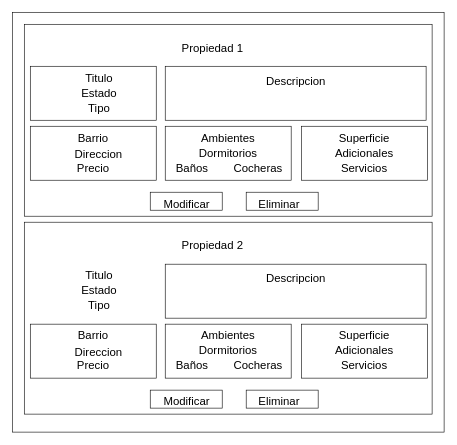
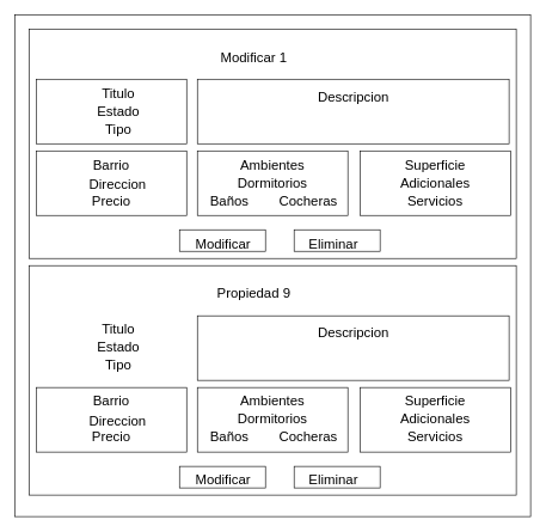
  <mxCell id="0" />
  <mxCell id="1" parent="0" />
  <mxCell id="2" value="" style="rounded=0;whiteSpace=wrap;html=1;" vertex="1" parent="1"><mxGeometry x="20" y="20" width="720" height="700" as="geometry" /></mxCell>
  <mxCell id="3" value="" style="rounded=0;whiteSpace=wrap;html=1;" vertex="1" parent="1"><mxGeometry x="40" y="40" width="680" height="320" as="geometry" /></mxCell>
- <mxCell id="4" value="Propiedad 1" style="text;html=1;strokeColor=none;fillColor=none;align=center;verticalAlign=middle;whiteSpace=wrap;rounded=0;fontSize=19;" vertex="1" parent="1"><mxGeometry x="291" y="60" width="126" height="40" as="geometry" /></mxCell>
+ <mxCell id="4" value="Modificar 1" style="text;html=1;strokeColor=none;fillColor=none;align=center;verticalAlign=middle;whiteSpace=wrap;rounded=0;fontSize=19;" vertex="1" parent="1"><mxGeometry x="291" y="60" width="126" height="40" as="geometry" /></mxCell>
  <mxCell id="5" value="" style="rounded=0;whiteSpace=wrap;html=1;fontSize=19;" vertex="1" parent="1"><mxGeometry x="50" y="110" width="210" height="90" as="geometry" /></mxCell>
  <mxCell id="6" value="" style="rounded=0;whiteSpace=wrap;html=1;fontSize=19;" vertex="1" parent="1"><mxGeometry x="50" y="210" width="210" height="90" as="geometry" /></mxCell>
  <mxCell id="7" value="" style="rounded=0;whiteSpace=wrap;html=1;fontSize=19;" vertex="1" parent="1"><mxGeometry x="275" y="210" width="210" height="90" as="geometry" /></mxCell>
  <mxCell id="8" value="" style="rounded=0;whiteSpace=wrap;html=1;fontSize=19;" vertex="1" parent="1"><mxGeometry x="502" y="210" width="210" height="90" as="geometry" /></mxCell>
  <mxCell id="9" value="Titulo" style="text;html=1;strokeColor=none;fillColor=none;align=center;verticalAlign=middle;whiteSpace=wrap;rounded=0;fontSize=19;" vertex="1" parent="1"><mxGeometry x="130" y="120" width="70" height="20" as="geometry" /></mxCell>
  <mxCell id="10" value="Estado" style="text;html=1;strokeColor=none;fillColor=none;align=center;verticalAlign=middle;whiteSpace=wrap;rounded=0;fontSize=19;" vertex="1" parent="1"><mxGeometry x="130" y="145" width="70" height="20" as="geometry" /></mxCell>
  <mxCell id="11" value="Tipo" style="text;html=1;strokeColor=none;fillColor=none;align=center;verticalAlign=middle;whiteSpace=wrap;rounded=0;fontSize=19;" vertex="1" parent="1"><mxGeometry x="130" y="170" width="70" height="20" as="geometry" /></mxCell>
  <mxCell id="12" value="Barrio" style="text;html=1;strokeColor=none;fillColor=none;align=center;verticalAlign=middle;whiteSpace=wrap;rounded=0;fontSize=19;" vertex="1" parent="1"><mxGeometry x="120" y="220" width="70" height="20" as="geometry" /></mxCell>
  <mxCell id="13" value="Direccion" style="text;html=1;strokeColor=none;fillColor=none;align=center;verticalAlign=middle;whiteSpace=wrap;rounded=0;fontSize=19;" vertex="1" parent="1"><mxGeometry x="120" y="245" width="87.5" height="25" as="geometry" /></mxCell>
  <mxCell id="14" value="Ambientes" style="text;html=1;strokeColor=none;fillColor=none;align=center;verticalAlign=middle;whiteSpace=wrap;rounded=0;fontSize=19;" vertex="1" parent="1"><mxGeometry x="345" y="220" width="70" height="20" as="geometry" /></mxCell>
  <mxCell id="15" value="Dormitorios" style="text;html=1;strokeColor=none;fillColor=none;align=center;verticalAlign=middle;whiteSpace=wrap;rounded=0;fontSize=19;" vertex="1" parent="1"><mxGeometry x="345" y="245" width="70" height="20" as="geometry" /></mxCell>
  <mxCell id="16" value="&lt;div&gt;Precio&lt;/div&gt;" style="text;html=1;strokeColor=none;fillColor=none;align=center;verticalAlign=middle;whiteSpace=wrap;rounded=0;fontSize=19;" vertex="1" parent="1"><mxGeometry x="120" y="270" width="70" height="20" as="geometry" /></mxCell>
  <mxCell id="17" value="Baños" style="text;html=1;strokeColor=none;fillColor=none;align=center;verticalAlign=middle;whiteSpace=wrap;rounded=0;fontSize=19;" vertex="1" parent="1"><mxGeometry x="285" y="270" width="70" height="20" as="geometry" /></mxCell>
  <mxCell id="18" value="&lt;div&gt;Cocheras&lt;/div&gt;" style="text;html=1;strokeColor=none;fillColor=none;align=center;verticalAlign=middle;whiteSpace=wrap;rounded=0;fontSize=19;" vertex="1" parent="1"><mxGeometry x="395" y="270" width="70" height="20" as="geometry" /></mxCell>
  <mxCell id="19" value="Superficie" style="text;html=1;strokeColor=none;fillColor=none;align=center;verticalAlign=middle;whiteSpace=wrap;rounded=0;fontSize=19;" vertex="1" parent="1"><mxGeometry x="572" y="220" width="70" height="20" as="geometry" /></mxCell>
  <mxCell id="20" value="&lt;div&gt;Adicionales&lt;/div&gt;" style="text;html=1;strokeColor=none;fillColor=none;align=center;verticalAlign=middle;whiteSpace=wrap;rounded=0;fontSize=19;" vertex="1" parent="1"><mxGeometry x="572" y="245" width="70" height="20" as="geometry" /></mxCell>
  <mxCell id="21" value="Servicios" style="text;html=1;strokeColor=none;fillColor=none;align=center;verticalAlign=middle;whiteSpace=wrap;rounded=0;fontSize=19;" vertex="1" parent="1"><mxGeometry x="572" y="270" width="70" height="20" as="geometry" /></mxCell>
  <mxCell id="22" value="" style="rounded=0;whiteSpace=wrap;html=1;fontSize=19;" vertex="1" parent="1"><mxGeometry x="275" y="110" width="435" height="90" as="geometry" /></mxCell>
  <mxCell id="23" value="Descripcion" style="text;html=1;strokeColor=none;fillColor=none;align=center;verticalAlign=middle;whiteSpace=wrap;rounded=0;fontSize=19;" vertex="1" parent="1"><mxGeometry x="472.5" y="125" width="40" height="20" as="geometry" /></mxCell>
  <mxCell id="24" value="" style="rounded=0;whiteSpace=wrap;html=1;fontSize=19;" vertex="1" parent="1"><mxGeometry x="250" y="320" width="120" height="30" as="geometry" /></mxCell>
  <mxCell id="25" value="" style="rounded=0;whiteSpace=wrap;html=1;fontSize=19;" vertex="1" parent="1"><mxGeometry x="410" y="320" width="120" height="30" as="geometry" /></mxCell>
  <mxCell id="26" value="Modificar" style="text;html=1;strokeColor=none;fillColor=none;align=center;verticalAlign=middle;whiteSpace=wrap;rounded=0;fontSize=19;" vertex="1" parent="1"><mxGeometry x="291" y="330" width="40" height="20" as="geometry" /></mxCell>
  <mxCell id="27" value="Eliminar" style="text;html=1;strokeColor=none;fillColor=none;align=center;verticalAlign=middle;whiteSpace=wrap;rounded=0;fontSize=19;" vertex="1" parent="1"><mxGeometry x="445" y="330" width="40" height="20" as="geometry" /></mxCell>
  <mxCell id="28" value="" style="rounded=0;whiteSpace=wrap;html=1;" vertex="1" parent="1"><mxGeometry x="40" y="370" width="680" height="320" as="geometry" /></mxCell>
- <mxCell id="29" value="Propiedad 2" style="text;html=1;strokeColor=none;fillColor=none;align=center;verticalAlign=middle;whiteSpace=wrap;rounded=0;fontSize=19;" vertex="1" parent="1"><mxGeometry x="291" y="390" width="126" height="40" as="geometry" /></mxCell>
+ <mxCell id="29" value="Propiedad 9" style="text;html=1;strokeColor=none;fillColor=none;align=center;verticalAlign=middle;whiteSpace=wrap;rounded=0;fontSize=19;" vertex="1" parent="1"><mxGeometry x="291" y="390" width="126" height="40" as="geometry" /></mxCell>
  <mxCell id="30" value="" style="rounded=0;whiteSpace=wrap;html=1;fontSize=19;" vertex="1" parent="1"><mxGeometry x="50" y="540" width="210" height="90" as="geometry" /></mxCell>
  <mxCell id="31" value="" style="rounded=0;whiteSpace=wrap;html=1;fontSize=19;" vertex="1" parent="1"><mxGeometry x="275" y="540" width="210" height="90" as="geometry" /></mxCell>
  <mxCell id="32" value="" style="rounded=0;whiteSpace=wrap;html=1;fontSize=19;" vertex="1" parent="1"><mxGeometry x="502" y="540" width="210" height="90" as="geometry" /></mxCell>
  <mxCell id="33" value="Titulo" style="text;html=1;strokeColor=none;fillColor=none;align=center;verticalAlign=middle;whiteSpace=wrap;rounded=0;fontSize=19;" vertex="1" parent="1"><mxGeometry x="130" y="450" width="70" height="20" as="geometry" /></mxCell>
  <mxCell id="34" value="Estado" style="text;html=1;strokeColor=none;fillColor=none;align=center;verticalAlign=middle;whiteSpace=wrap;rounded=0;fontSize=19;" vertex="1" parent="1"><mxGeometry x="130" y="475" width="70" height="20" as="geometry" /></mxCell>
  <mxCell id="35" value="Tipo" style="text;html=1;strokeColor=none;fillColor=none;align=center;verticalAlign=middle;whiteSpace=wrap;rounded=0;fontSize=19;" vertex="1" parent="1"><mxGeometry x="130" y="500" width="70" height="20" as="geometry" /></mxCell>
  <mxCell id="36" value="Barrio" style="text;html=1;strokeColor=none;fillColor=none;align=center;verticalAlign=middle;whiteSpace=wrap;rounded=0;fontSize=19;" vertex="1" parent="1"><mxGeometry x="120" y="550" width="70" height="20" as="geometry" /></mxCell>
  <mxCell id="37" value="Direccion" style="text;html=1;strokeColor=none;fillColor=none;align=center;verticalAlign=middle;whiteSpace=wrap;rounded=0;fontSize=19;" vertex="1" parent="1"><mxGeometry x="120" y="575" width="87.5" height="25" as="geometry" /></mxCell>
  <mxCell id="38" value="Ambientes" style="text;html=1;strokeColor=none;fillColor=none;align=center;verticalAlign=middle;whiteSpace=wrap;rounded=0;fontSize=19;" vertex="1" parent="1"><mxGeometry x="345" y="550" width="70" height="20" as="geometry" /></mxCell>
  <mxCell id="39" value="Dormitorios" style="text;html=1;strokeColor=none;fillColor=none;align=center;verticalAlign=middle;whiteSpace=wrap;rounded=0;fontSize=19;" vertex="1" parent="1"><mxGeometry x="345" y="575" width="70" height="20" as="geometry" /></mxCell>
  <mxCell id="40" value="&lt;div&gt;Precio&lt;/div&gt;" style="text;html=1;strokeColor=none;fillColor=none;align=center;verticalAlign=middle;whiteSpace=wrap;rounded=0;fontSize=19;" vertex="1" parent="1"><mxGeometry x="120" y="600" width="70" height="20" as="geometry" /></mxCell>
  <mxCell id="41" value="Baños" style="text;html=1;strokeColor=none;fillColor=none;align=center;verticalAlign=middle;whiteSpace=wrap;rounded=0;fontSize=19;" vertex="1" parent="1"><mxGeometry x="285" y="600" width="70" height="20" as="geometry" /></mxCell>
  <mxCell id="42" value="&lt;div&gt;Cocheras&lt;/div&gt;" style="text;html=1;strokeColor=none;fillColor=none;align=center;verticalAlign=middle;whiteSpace=wrap;rounded=0;fontSize=19;" vertex="1" parent="1"><mxGeometry x="395" y="600" width="70" height="20" as="geometry" /></mxCell>
  <mxCell id="43" value="Superficie" style="text;html=1;strokeColor=none;fillColor=none;align=center;verticalAlign=middle;whiteSpace=wrap;rounded=0;fontSize=19;" vertex="1" parent="1"><mxGeometry x="572" y="550" width="70" height="20" as="geometry" /></mxCell>
  <mxCell id="44" value="&lt;div&gt;Adicionales&lt;/div&gt;" style="text;html=1;strokeColor=none;fillColor=none;align=center;verticalAlign=middle;whiteSpace=wrap;rounded=0;fontSize=19;" vertex="1" parent="1"><mxGeometry x="572" y="575" width="70" height="20" as="geometry" /></mxCell>
  <mxCell id="45" value="Servicios" style="text;html=1;strokeColor=none;fillColor=none;align=center;verticalAlign=middle;whiteSpace=wrap;rounded=0;fontSize=19;" vertex="1" parent="1"><mxGeometry x="572" y="600" width="70" height="20" as="geometry" /></mxCell>
  <mxCell id="46" value="" style="rounded=0;whiteSpace=wrap;html=1;fontSize=19;" vertex="1" parent="1"><mxGeometry x="275" y="440" width="435" height="90" as="geometry" /></mxCell>
  <mxCell id="47" value="Descripcion" style="text;html=1;strokeColor=none;fillColor=none;align=center;verticalAlign=middle;whiteSpace=wrap;rounded=0;fontSize=19;" vertex="1" parent="1"><mxGeometry x="472.5" y="455" width="40" height="20" as="geometry" /></mxCell>
  <mxCell id="48" value="" style="rounded=0;whiteSpace=wrap;html=1;fontSize=19;" vertex="1" parent="1"><mxGeometry x="250" y="650" width="120" height="30" as="geometry" /></mxCell>
  <mxCell id="49" value="" style="rounded=0;whiteSpace=wrap;html=1;fontSize=19;" vertex="1" parent="1"><mxGeometry x="410" y="650" width="120" height="30" as="geometry" /></mxCell>
  <mxCell id="50" value="Modificar" style="text;html=1;strokeColor=none;fillColor=none;align=center;verticalAlign=middle;whiteSpace=wrap;rounded=0;fontSize=19;" vertex="1" parent="1"><mxGeometry x="291" y="660" width="40" height="20" as="geometry" /></mxCell>
  <mxCell id="51" value="Eliminar" style="text;html=1;strokeColor=none;fillColor=none;align=center;verticalAlign=middle;whiteSpace=wrap;rounded=0;fontSize=19;" vertex="1" parent="1"><mxGeometry x="445" y="660" width="40" height="20" as="geometry" /></mxCell>
